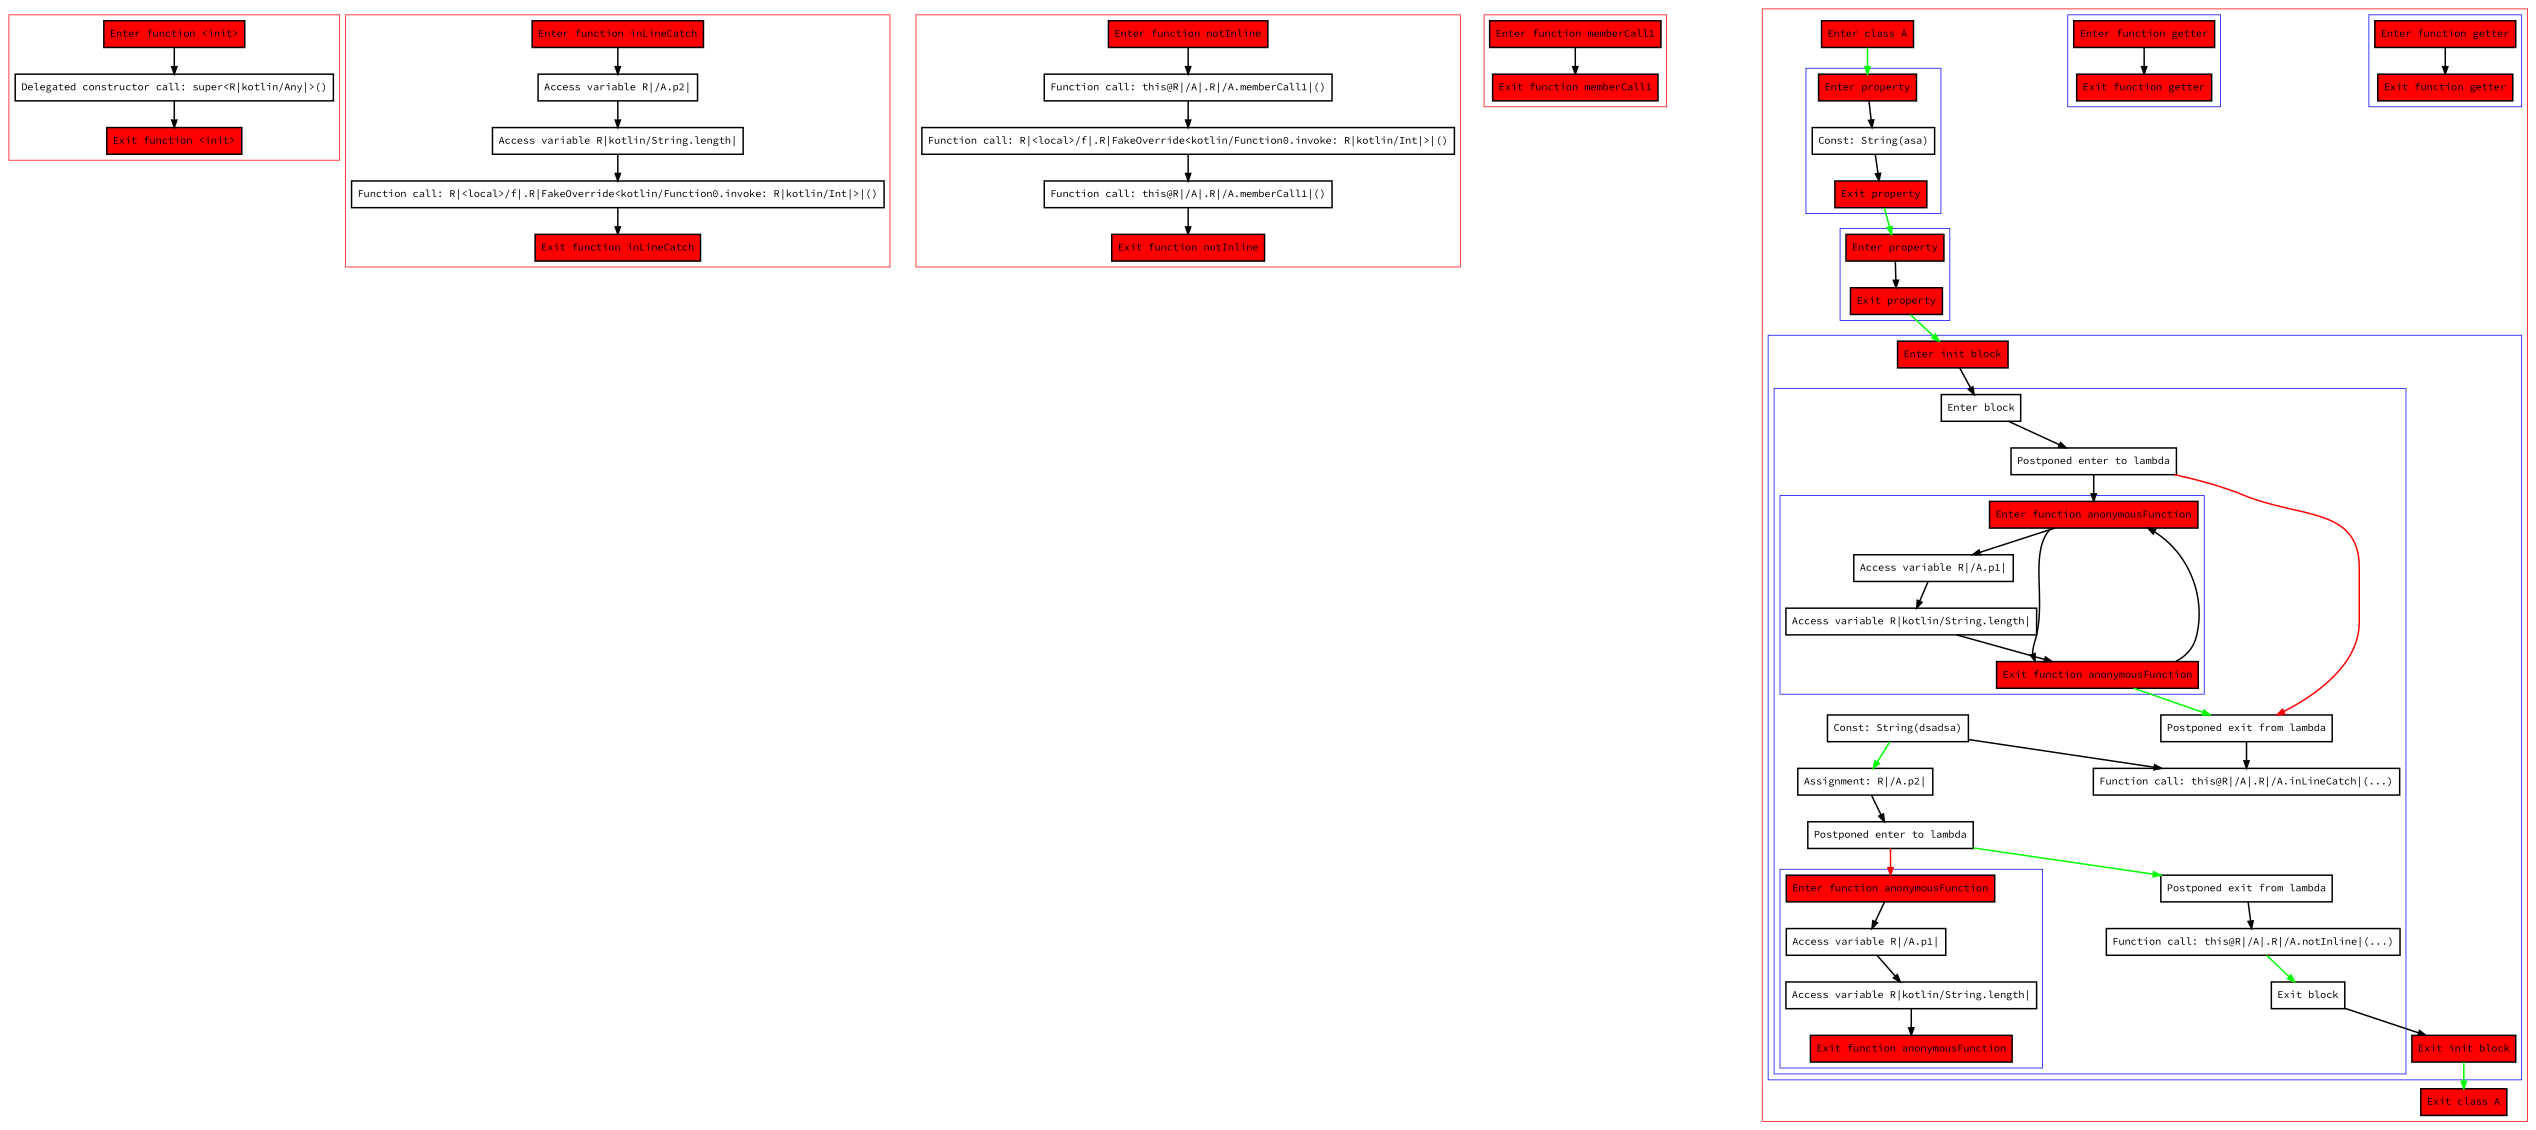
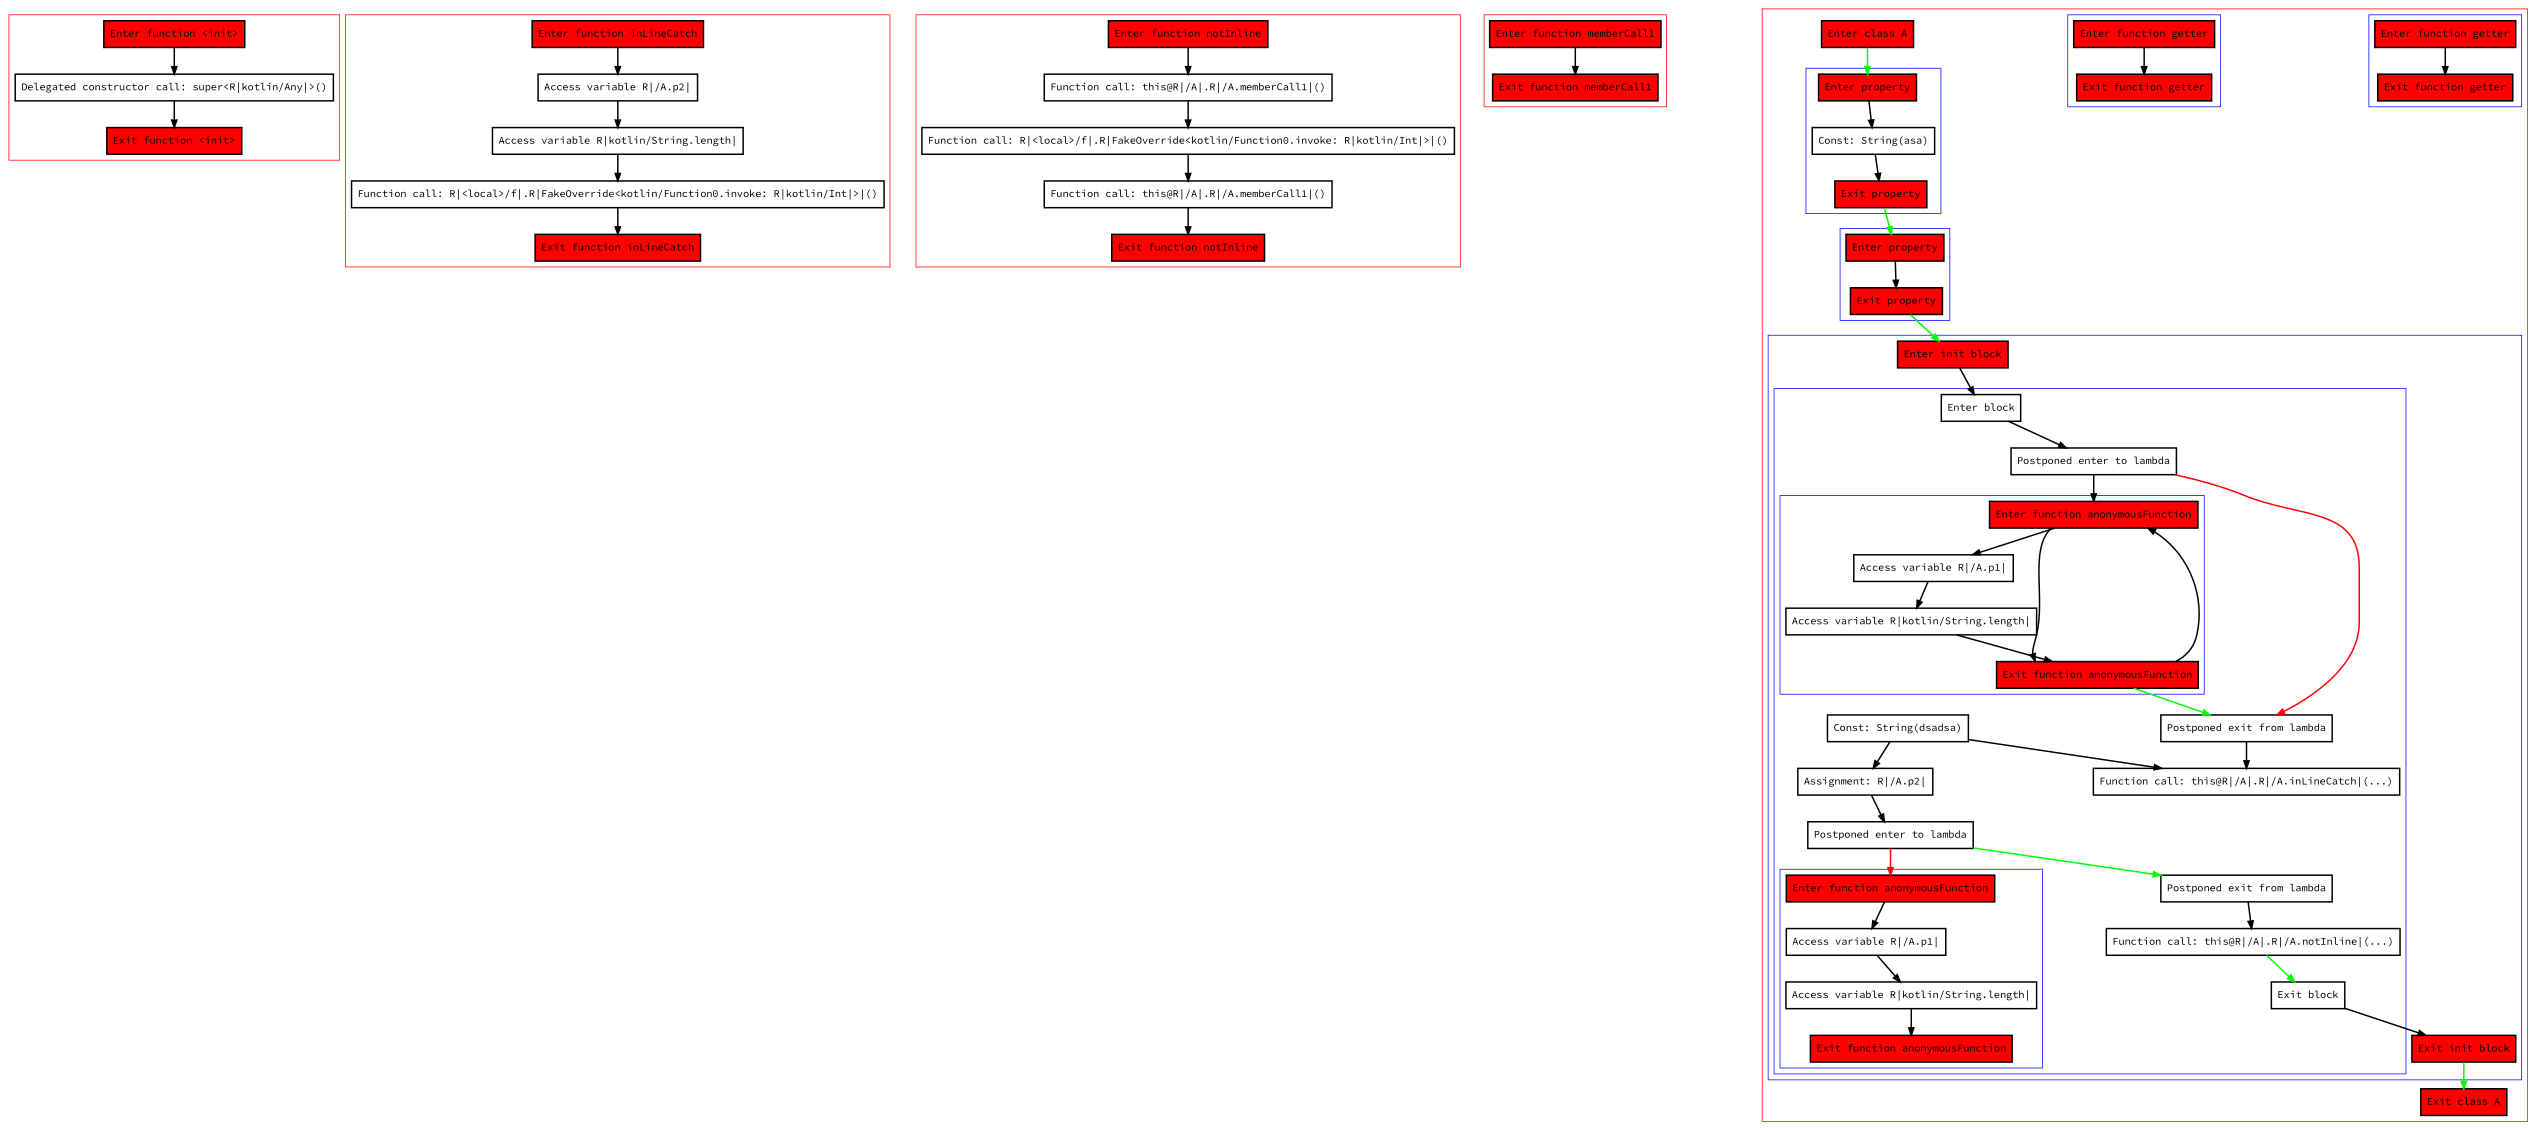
  digraph {
    fontname="Source Code Pro"
    nodesep=3
    node [fillcolor=red fontname="Source Code Pro" penwidth=2 shape=box style=filled]
    edge [fontname="Source Code Pro" penwidth=2]
    n1 [label="Enter function <init>"]
    n2 [label="Delegated constructor call: super<R|kotlin/Any|>()" fillcolor="" style=""]
    n3 [label="Exit function <init>"]
    n4 [label="Enter function inLineCatch"]
    n5 [label="Access variable R|/A.p2|" fillcolor="" style=""]
    n6 [label="Access variable R|kotlin/String.length|" fillcolor="" style=""]
    n7 [label="Function call: R|<local>/f|.R|FakeOverride<kotlin/Function0.invoke: R|kotlin/Int|>|()" fillcolor="" style=""]
    n8 [label="Exit function inLineCatch"]
    n9 [label="Enter function notInline"]
    n10 [label="Function call: this@R|/A|.R|/A.memberCall1|()" fillcolor="" style=""]
    n11 [label="Function call: R|<local>/f|.R|FakeOverride<kotlin/Function0.invoke: R|kotlin/Int|>|()" fillcolor="" style=""]
    n12 [label="Function call: this@R|/A|.R|/A.memberCall1|()" fillcolor="" style=""]
    n13 [label="Exit function notInline"]
    n14 [label="Enter function memberCall1"]
    n15 [label="Exit function memberCall1"]
    n16 [label="Enter function getter"]
    n17 [label="Exit function getter"]
    n18 [label="Enter function getter"]
    n19 [label="Exit function getter"]
    n20 [label="Enter property"]
    n21 [label="Const: String(asa)" fillcolor="" style=""]
    n22 [label="Exit property"]
    n23 [label="Enter property"]
    n24 [label="Exit property"]
    n25 [label="Enter function anonymousFunction"]
    n26 [label="Access variable R|/A.p1|" fillcolor="" style=""]
    n27 [label="Access variable R|kotlin/String.length|" fillcolor="" style=""]
    n28 [label="Exit function anonymousFunction"]
    n29 [label="Enter function anonymousFunction"]
    n30 [label="Access variable R|/A.p1|" fillcolor="" style=""]
    n31 [label="Access variable R|kotlin/String.length|" fillcolor="" style=""]
    n32 [label="Exit function anonymousFunction"]
    n33 [label="Enter block" fillcolor="" style=""]
    n34 [label="Postponed enter to lambda" fillcolor="" style=""]
    n35 [label="Postponed exit from lambda" fillcolor="" style=""]
    n36 [label="Function call: this@R|/A|.R|/A.inLineCatch|(...)" fillcolor="" style=""]
    n37 [label="Const: String(dsadsa)" fillcolor="" style=""]
    n38 [label="Assignment: R|/A.p2|" fillcolor="" style=""]
    n39 [label="Postponed enter to lambda" fillcolor="" style=""]
    n40 [label="Postponed exit from lambda" fillcolor="" style=""]
    n41 [label="Function call: this@R|/A|.R|/A.notInline|(...)" fillcolor="" style=""]
    n42 [label="Exit block" fillcolor="" style=""]
    n43 [label="Enter init block"]
    n44 [label="Exit init block"]
    n45 [label="Enter class A"]
    n46 [label="Exit class A"]
    subgraph cluster_1 {
      color=red
      n1
      n2
      n3
    }
    subgraph cluster_2 {
      color=red
      n4
      n5
      n6
      n7
      n8
    }
    subgraph cluster_3 {
      color=red
      n9
      n10
      n11
      n12
      n13
    }
    subgraph cluster_4 {
      color=red
      n14
      n15
    }
    subgraph cluster_5 {
      color=red
      n45
      n46
      subgraph cluster_6 {
        color=blue
        n16
        n17
      }
      subgraph cluster_7 {
        color=blue
        n18
        n19
      }
      subgraph cluster_8 {
        color=blue
        n20
        n21
        n22
      }
      subgraph cluster_9 {
        color=blue
        n23
        n24
      }
      subgraph cluster_10 {
        color=blue
        n43
        n44
        subgraph cluster_11 {
          color=blue
          n33
          n34
          n35
          n36
          n37
          n38
          n39
          n40
          n41
          n42
          subgraph cluster_12 {
            color=blue
            n25
            n26
            n27
            n28
          }
          subgraph cluster_13 {
            color=blue
            n29
            n30
            n31
            n32
          }
        }
      }
    }
    n1 -> n2
    n2 -> n3
    n4 -> n5
    n5 -> n6
    n6 -> n7
    n7 -> n8
    n9 -> n10
    n10 -> n11
    n11 -> n12
    n12 -> n13
    n14 -> n15
    n16 -> n17
    n18 -> n19
    n20 -> n21
    n21 -> n22
    n22 -> n23 [color=green]
    n23 -> n24
    n24 -> n43 [color=green]
    n25 -> n26
    n25 -> n28
    n26 -> n27
    n27 -> n28
    n28 -> n25
    n28 -> n35 [color=green]
    n29 -> n30
    n30 -> n31
    n31 -> n32
    n33 -> n34
    n34 -> n25
    n34 -> n35 [color=red]
    n35 -> n36
    n37 -> n36
-   n37 -> n38 [color=green]
+   n37 -> n38
    n38 -> n39
    n39 -> n29 [color=red]
    n39 -> n40 [color=green]
    n40 -> n41
    n41 -> n42 [color=green]
    n42 -> n44
    n43 -> n33
    n44 -> n46 [color=green]
    n45 -> n20 [color=green]
  }
